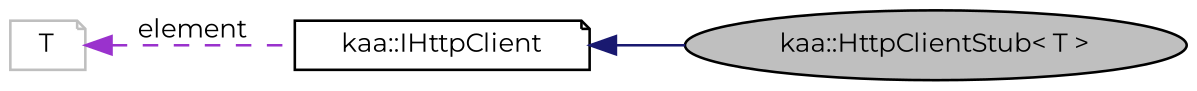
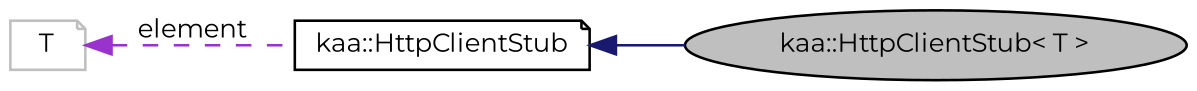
  digraph {
    fontname=Montserrat
    rankdir=LR
    node [color=black fontname=Montserrat fontsize=10 shape=note]
    edge [dir=back fontname=Montserrat fontsize=10 labelfontname=FreeSans labelfontsize=10]
    n1 [fillcolor=grey75 fontcolor=black height=0.2 label="kaa::HttpClientStub\< T \>" shape=ellipse style=filled width=0.4]
-   n2 [height=0.2 label="kaa::IHttpClient" width=0.4]
+   n2 [height=0.2 label="kaa::HttpClientStub" width=0.4]
    n3 [color=grey75 height=0.2 label=T width=0.4]
    n2 -> n1 [color=midnightblue style=solid]
    n3 -> n2 [color=darkorchid3 label=" element" style=dashed]
  }
